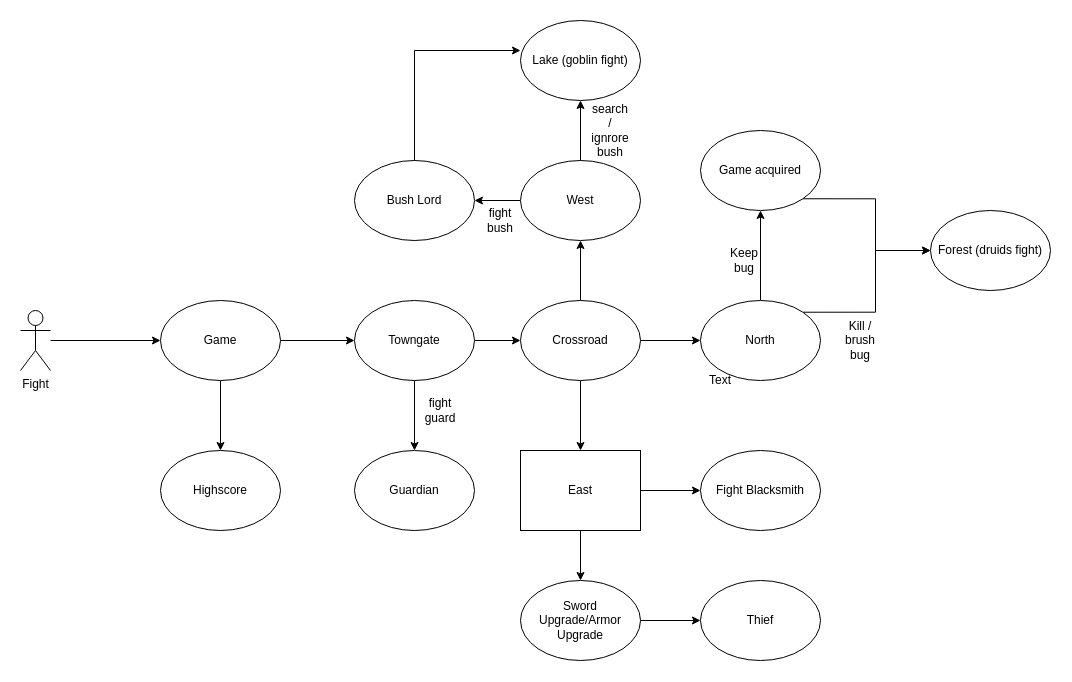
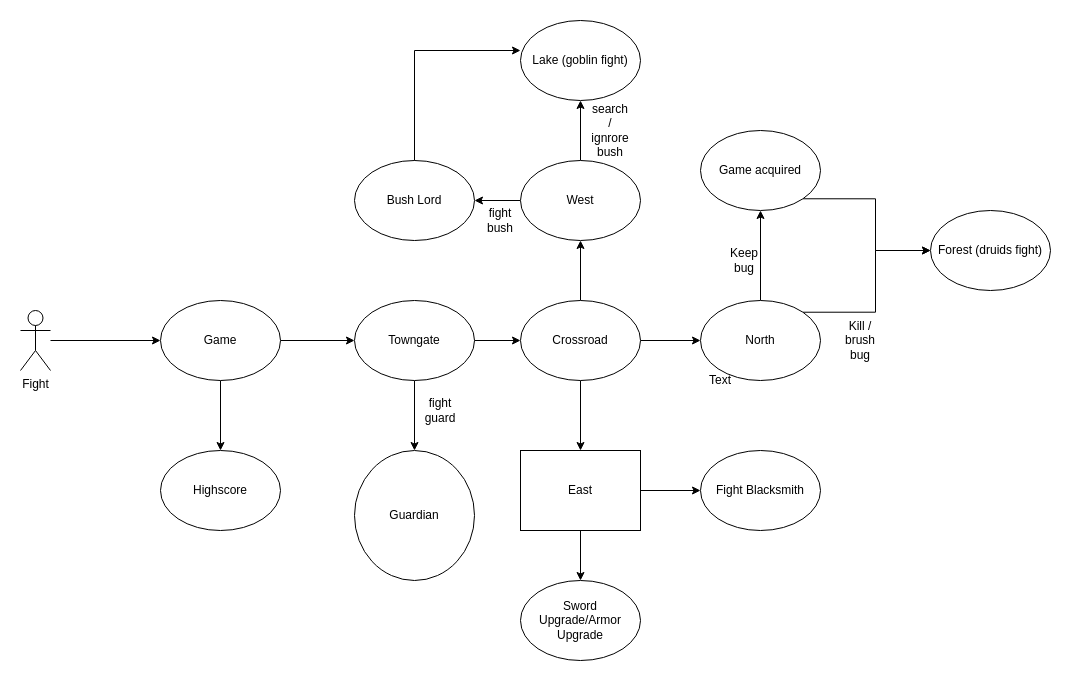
  <mxCell id="0" />
  <mxCell id="1" parent="0" />
  <mxCell id="2" value="" style="edgeStyle=orthogonalEdgeStyle;rounded=0;orthogonalLoop=1;jettySize=auto;html=1;" edge="1" parent="1" source="3" target="6"><mxGeometry relative="1" as="geometry" /></mxCell>
  <mxCell id="3" value="Fight" style="shape=umlActor;verticalLabelPosition=bottom;verticalAlign=top;html=1;outlineConnect=0;" vertex="1" parent="1"><mxGeometry x="20" y="310" width="30" height="60" as="geometry" /></mxCell>
  <mxCell id="4" value="" style="edgeStyle=orthogonalEdgeStyle;rounded=0;orthogonalLoop=1;jettySize=auto;html=1;" edge="1" parent="1" source="6" target="7"><mxGeometry relative="1" as="geometry" /></mxCell>
  <mxCell id="5" value="" style="edgeStyle=orthogonalEdgeStyle;rounded=0;orthogonalLoop=1;jettySize=auto;html=1;" edge="1" parent="1" source="6" target="10"><mxGeometry relative="1" as="geometry" /></mxCell>
  <mxCell id="6" value="Game" style="ellipse;whiteSpace=wrap;html=1;" vertex="1" parent="1"><mxGeometry x="160" y="300" width="120" height="80" as="geometry" /></mxCell>
  <mxCell id="7" value="Highscore" style="ellipse;whiteSpace=wrap;html=1;" vertex="1" parent="1"><mxGeometry x="160" y="450" width="120" height="80" as="geometry" /></mxCell>
  <mxCell id="8" value="" style="edgeStyle=orthogonalEdgeStyle;rounded=0;orthogonalLoop=1;jettySize=auto;html=1;" edge="1" parent="1" source="10" target="11"><mxGeometry relative="1" as="geometry" /></mxCell>
  <mxCell id="9" value="" style="edgeStyle=orthogonalEdgeStyle;rounded=0;orthogonalLoop=1;jettySize=auto;html=1;" edge="1" parent="1" source="10" target="15"><mxGeometry relative="1" as="geometry" /></mxCell>
  <mxCell id="10" value="Towngate" style="ellipse;whiteSpace=wrap;html=1;" vertex="1" parent="1"><mxGeometry x="354" y="300" width="120" height="80" as="geometry" /></mxCell>
- <mxCell id="11" value="Guardian" style="ellipse;whiteSpace=wrap;html=1;" vertex="1" parent="1"><mxGeometry x="354" y="450" width="120" height="80" as="geometry" /></mxCell>
+ <mxCell id="11" value="Guardian" style="ellipse;whiteSpace=wrap;html=1;" vertex="1" parent="1"><mxGeometry x="354" y="450" width="120" height="130" as="geometry" /></mxCell>
  <mxCell id="12" value="" style="edgeStyle=orthogonalEdgeStyle;rounded=0;orthogonalLoop=1;jettySize=auto;html=1;" edge="1" parent="1" source="15" target="18"><mxGeometry relative="1" as="geometry" /></mxCell>
  <mxCell id="13" value="" style="edgeStyle=orthogonalEdgeStyle;rounded=0;orthogonalLoop=1;jettySize=auto;html=1;" edge="1" parent="1" source="15" target="21"><mxGeometry relative="1" as="geometry" /></mxCell>
  <mxCell id="14" value="" style="edgeStyle=orthogonalEdgeStyle;rounded=0;orthogonalLoop=1;jettySize=auto;html=1;" edge="1" parent="1" source="15"><mxGeometry relative="1" as="geometry"><mxPoint x="580" y="240" as="targetPoint" /></mxGeometry></mxCell>
  <mxCell id="15" value="Crossroad" style="ellipse;whiteSpace=wrap;html=1;" vertex="1" parent="1"><mxGeometry x="520" y="300" width="120" height="80" as="geometry" /></mxCell>
  <mxCell id="16" value="" style="edgeStyle=orthogonalEdgeStyle;rounded=0;orthogonalLoop=1;jettySize=auto;html=1;" edge="1" parent="1" source="18" target="26"><mxGeometry relative="1" as="geometry" /></mxCell>
  <mxCell id="17" style="edgeStyle=orthogonalEdgeStyle;rounded=0;orthogonalLoop=1;jettySize=auto;html=1;exitX=1;exitY=0;exitDx=0;exitDy=0;entryX=0;entryY=0.5;entryDx=0;entryDy=0;" edge="1" parent="1" source="18" target="27"><mxGeometry relative="1" as="geometry" /></mxCell>
  <mxCell id="18" value="North" style="ellipse;whiteSpace=wrap;html=1;" vertex="1" parent="1"><mxGeometry x="700" y="300" width="120" height="80" as="geometry" /></mxCell>
  <mxCell id="19" value="" style="edgeStyle=orthogonalEdgeStyle;rounded=0;orthogonalLoop=1;jettySize=auto;html=1;" edge="1" parent="1" source="21" target="29"><mxGeometry relative="1" as="geometry" /></mxCell>
  <mxCell id="20" value="" style="edgeStyle=orthogonalEdgeStyle;rounded=0;orthogonalLoop=1;jettySize=auto;html=1;" edge="1" parent="1" source="21" target="30"><mxGeometry relative="1" as="geometry" /></mxCell>
  <mxCell id="21" value="East" style="whiteSpace=wrap;html=1;rounded=0;" vertex="1" parent="1"><mxGeometry x="520" y="450" width="120" height="80" as="geometry" /></mxCell>
  <mxCell id="22" value="" style="edgeStyle=orthogonalEdgeStyle;rounded=0;orthogonalLoop=1;jettySize=auto;html=1;" edge="1" parent="1" source="24" target="33"><mxGeometry relative="1" as="geometry" /></mxCell>
  <mxCell id="23" value="" style="edgeStyle=orthogonalEdgeStyle;rounded=0;orthogonalLoop=1;jettySize=auto;html=1;" edge="1" parent="1" source="24" target="34"><mxGeometry relative="1" as="geometry" /></mxCell>
  <mxCell id="24" value="West" style="ellipse;whiteSpace=wrap;html=1;" vertex="1" parent="1"><mxGeometry x="520" y="160" width="120" height="80" as="geometry" /></mxCell>
  <mxCell id="25" style="edgeStyle=orthogonalEdgeStyle;rounded=0;orthogonalLoop=1;jettySize=auto;html=1;exitX=1;exitY=1;exitDx=0;exitDy=0;" edge="1" parent="1" source="26" target="27"><mxGeometry relative="1" as="geometry" /></mxCell>
  <mxCell id="26" value="Game acquired" style="ellipse;whiteSpace=wrap;html=1;" vertex="1" parent="1"><mxGeometry x="700" y="130" width="120" height="80" as="geometry" /></mxCell>
  <mxCell id="27" value="Forest (druids fight)" style="ellipse;whiteSpace=wrap;html=1;" vertex="1" parent="1"><mxGeometry x="930" y="210" width="120" height="80" as="geometry" /></mxCell>
- <mxCell id="28" value="" style="edgeStyle=orthogonalEdgeStyle;rounded=0;orthogonalLoop=1;jettySize=auto;html=1;" edge="1" parent="1" source="29" target="31"><mxGeometry relative="1" as="geometry" /></mxCell>
  <mxCell id="29" value="Sword Upgrade/Armor Upgrade" style="ellipse;whiteSpace=wrap;html=1;" vertex="1" parent="1"><mxGeometry x="520" y="580" width="120" height="80" as="geometry" /></mxCell>
  <mxCell id="30" value="Fight Blacksmith" style="ellipse;whiteSpace=wrap;html=1;" vertex="1" parent="1"><mxGeometry x="700" y="450" width="120" height="80" as="geometry" /></mxCell>
- <mxCell id="31" value="Thief" style="ellipse;whiteSpace=wrap;html=1;" vertex="1" parent="1"><mxGeometry x="700" y="580" width="120" height="80" as="geometry" /></mxCell>
  <mxCell id="32" style="edgeStyle=orthogonalEdgeStyle;rounded=0;orthogonalLoop=1;jettySize=auto;html=1;exitX=1;exitY=0;exitDx=0;exitDy=0;entryX=0;entryY=0.375;entryDx=0;entryDy=0;entryPerimeter=0;" edge="1" parent="1" source="33" target="34"><mxGeometry relative="1" as="geometry"><Array as="points"><mxPoint x="414" y="172" /><mxPoint x="414" y="50" /></Array></mxGeometry></mxCell>
  <mxCell id="33" value="Bush Lord" style="ellipse;whiteSpace=wrap;html=1;" vertex="1" parent="1"><mxGeometry x="354" y="160" width="120" height="80" as="geometry" /></mxCell>
  <mxCell id="34" value="Lake (goblin fight)" style="ellipse;whiteSpace=wrap;html=1;" vertex="1" parent="1"><mxGeometry x="520" y="20" width="120" height="80" as="geometry" /></mxCell>
  <mxCell id="35" value="Text" style="text;html=1;strokeColor=none;fillColor=none;align=center;verticalAlign=middle;whiteSpace=wrap;rounded=0;" vertex="1" parent="1"><mxGeometry x="700" y="370" width="40" height="20" as="geometry" /></mxCell>
  <mxCell id="36" value="Keep bug" style="text;html=1;strokeColor=none;fillColor=none;align=center;verticalAlign=middle;whiteSpace=wrap;rounded=0;" vertex="1" parent="1"><mxGeometry x="724" y="250" width="40" height="20" as="geometry" /></mxCell>
  <mxCell id="37" value="Kill / brush bug" style="text;html=1;strokeColor=none;fillColor=none;align=center;verticalAlign=middle;whiteSpace=wrap;rounded=0;" vertex="1" parent="1"><mxGeometry x="840" y="330" width="40" height="20" as="geometry" /></mxCell>
  <mxCell id="38" value="fight guard" style="text;html=1;strokeColor=none;fillColor=none;align=center;verticalAlign=middle;whiteSpace=wrap;rounded=0;" vertex="1" parent="1"><mxGeometry x="420" y="400" width="40" height="20" as="geometry" /></mxCell>
  <mxCell id="39" value="fight bush" style="text;html=1;strokeColor=none;fillColor=none;align=center;verticalAlign=middle;whiteSpace=wrap;rounded=0;" vertex="1" parent="1"><mxGeometry x="480" y="210" width="40" height="20" as="geometry" /></mxCell>
  <mxCell id="40" value="search / ignrore bush" style="text;html=1;strokeColor=none;fillColor=none;align=center;verticalAlign=middle;whiteSpace=wrap;rounded=0;" vertex="1" parent="1"><mxGeometry x="590" y="120" width="40" height="20" as="geometry" /></mxCell>
